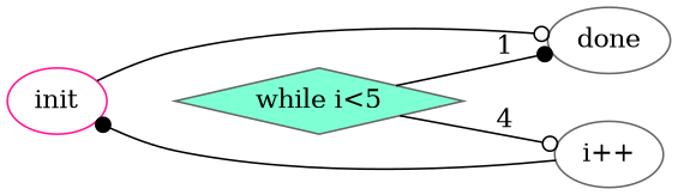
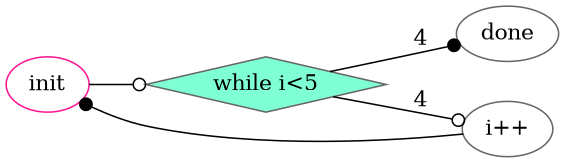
  digraph {
    rankdir=LR
    node [color=gray40]
    edge [arrowhead=odot style=solid]
    n1 [color=deeppink label=init]
    n2 [fillcolor=aquamarine label="while i<5" shape=diamond style=filled]
    n3 [label=done]
    n4 [label="i++"]
-   n1 -> n3
-   n2 -> n3 [arrowhead=dot label=1]
+   n1 -> n2
+   n2 -> n3 [arrowhead=dot label=4]
    n2 -> n4 [label=4]
    n4 -> n1 [arrowhead=dot]
  }
